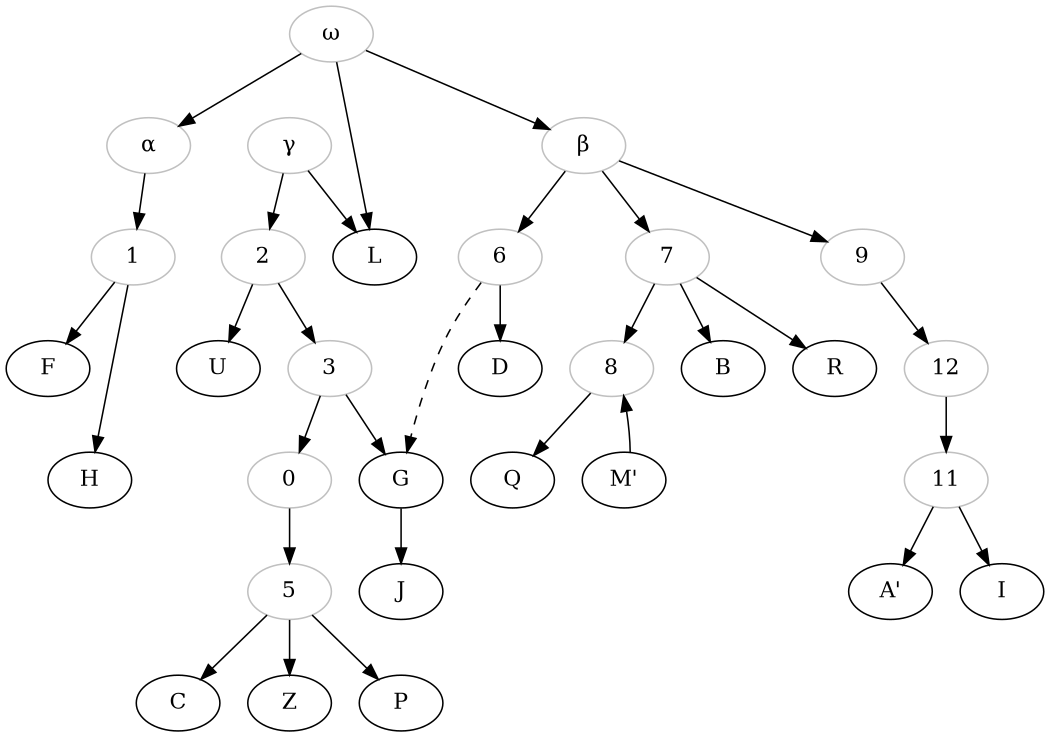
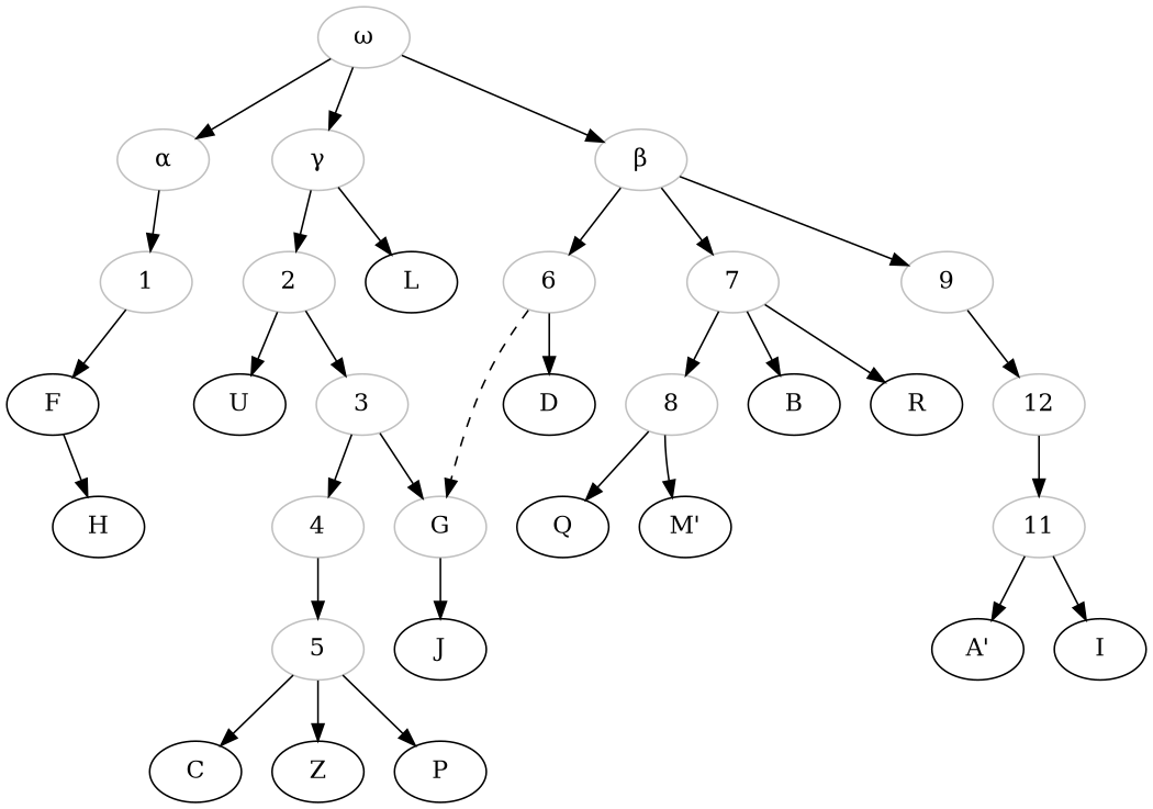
  digraph {
    n1 [color=grey label="ω"]
    n2 [color=grey label="α"]
    n3 [color=grey label="γ"]
    n4 [color=grey label="β"]
    1 [color=grey]
    L
    2 [color=grey]
    6 [color=grey]
    7 [color=grey]
    9 [color=grey]
    n11 [label=F]
    n12 [label=H]
    n13 [label=U]
    3 [color=grey]
-   n15 [label=G]
+   n15 [label=G color=grey]
    n16 [label=D]
    n17 [label=R]
    8 [color=grey]
    n19 [label=B]
    n20 [color=grey label=12]
-   4 [color=grey label=0]
+   4 [color=grey]
    n22 [label=J]
    5 [color=grey]
    n24 [label=C]
    n25 [label=Z]
    n26 [label=P]
    Q
    n28 [label="M'"]
    11 [color=grey]
    n30 [label="A'"]
    n31 [label=I]
    n1 -> n2
-   n1 -> L
+   n1 -> n3
    n1 -> n4
    n2 -> 1
    n3 -> L
    n3 -> 2
    n4 -> 6
    n4 -> 7
    n4 -> 9
    1 -> n11
-   1 -> n12
+   n11 -> n12
    2 -> n13
    2 -> 3
    6 -> n15 [style=dashed]
    6 -> n16
    7 -> n17
    7 -> 8
    7 -> n19
    9 -> n20
    3 -> n15
    3 -> 4
    n15 -> n22
    8 -> Q
-   n28 -> 8
+   8 -> n28
    n20 -> 11
    4 -> 5
    5 -> n24
    5 -> n25
    5 -> n26
    11 -> n30
    11 -> n31
  }
